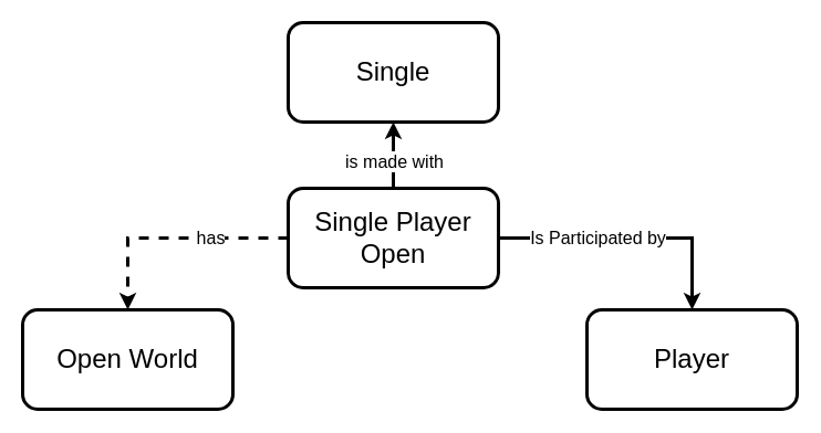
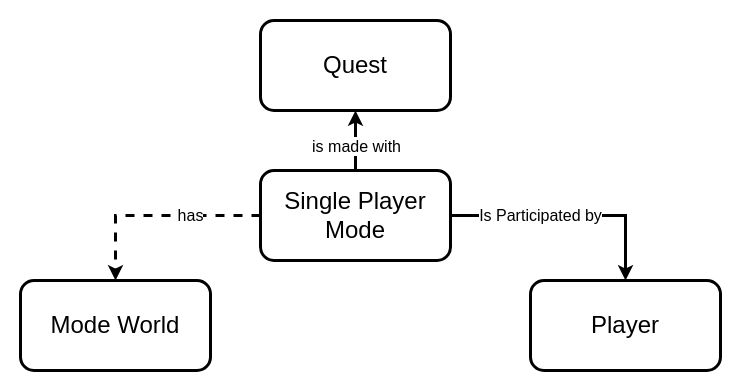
  <mxCell id="0" />
  <mxCell id="1" parent="0" />
  <mxCell id="2" value="Is Participated by" style="edgeStyle=orthogonalEdgeStyle;rounded=0;orthogonalLoop=1;jettySize=auto;html=1;exitX=1;exitY=0.5;exitDx=0;exitDy=0;entryX=0.5;entryY=0;entryDx=0;entryDy=0;fontSize=16;strokeWidth=3;" edge="1" parent="1" source="6" target="7"><mxGeometry x="-0.25" relative="1" as="geometry"><mxPoint as="offset" /></mxGeometry></mxCell>
  <mxCell id="3" value="&lt;font style=&quot;font-size: 16px&quot;&gt;has&lt;/font&gt;" style="edgeStyle=orthogonalEdgeStyle;rounded=0;orthogonalLoop=1;jettySize=auto;html=1;entryX=0.5;entryY=0;entryDx=0;entryDy=0;strokeWidth=3;dashed=1;" edge="1" parent="1" source="6" target="8"><mxGeometry x="-0.333" relative="1" as="geometry"><mxPoint as="offset" /></mxGeometry></mxCell>
  <mxCell id="4" style="edgeStyle=orthogonalEdgeStyle;rounded=0;orthogonalLoop=1;jettySize=auto;html=1;exitX=0.5;exitY=0;exitDx=0;exitDy=0;entryX=0.5;entryY=1;entryDx=0;entryDy=0;strokeWidth=3;" edge="1" parent="1" source="6" target="9"><mxGeometry relative="1" as="geometry" /></mxCell>
  <mxCell id="5" value="&lt;font style=&quot;font-size: 16px&quot;&gt;is made with&lt;br&gt;&lt;/font&gt;" style="edgeLabel;html=1;align=center;verticalAlign=middle;resizable=0;points=[];" vertex="1" connectable="0" parent="4"><mxGeometry x="-0.17" relative="1" as="geometry"><mxPoint as="offset" /></mxGeometry></mxCell>
- <mxCell id="6" value="&lt;div&gt;&lt;font style=&quot;font-size: 24px&quot;&gt;Single Player Open&lt;/font&gt;&lt;/div&gt;" style="rounded=1;whiteSpace=wrap;html=1;strokeWidth=3;" vertex="1" parent="1"><mxGeometry x="260" y="170" width="190" height="90" as="geometry" /></mxCell>
+ <mxCell id="6" value="&lt;div&gt;&lt;font style=&quot;font-size: 24px&quot;&gt;Single Player Mode&lt;/font&gt;&lt;/div&gt;" style="rounded=1;whiteSpace=wrap;html=1;strokeWidth=3;" vertex="1" parent="1"><mxGeometry x="260" y="170" width="190" height="90" as="geometry" /></mxCell>
  <mxCell id="7" value="&lt;font style=&quot;font-size: 24px&quot;&gt;Player&lt;/font&gt;" style="rounded=1;whiteSpace=wrap;html=1;strokeWidth=3;" vertex="1" parent="1"><mxGeometry x="530" y="280" width="190" height="90" as="geometry" /></mxCell>
- <mxCell id="8" value="&lt;font style=&quot;font-size: 24px&quot;&gt;Open World&lt;br&gt;&lt;/font&gt;" style="rounded=1;whiteSpace=wrap;html=1;strokeWidth=3;" vertex="1" parent="1"><mxGeometry x="20" y="280" width="190" height="90" as="geometry" /></mxCell>
- <mxCell id="9" value="&lt;font style=&quot;font-size: 24px&quot;&gt;Single&lt;/font&gt;" style="rounded=1;whiteSpace=wrap;html=1;strokeWidth=3;" vertex="1" parent="1"><mxGeometry x="260" y="20" width="190" height="90" as="geometry" /></mxCell>
+ <mxCell id="8" value="&lt;font style=&quot;font-size: 24px&quot;&gt;Mode World&lt;br&gt;&lt;/font&gt;" style="rounded=1;whiteSpace=wrap;html=1;strokeWidth=3;" vertex="1" parent="1"><mxGeometry x="20" y="280" width="190" height="90" as="geometry" /></mxCell>
+ <mxCell id="9" value="&lt;font style=&quot;font-size: 24px&quot;&gt;Quest&lt;/font&gt;" style="rounded=1;whiteSpace=wrap;html=1;strokeWidth=3;" vertex="1" parent="1"><mxGeometry x="260" y="20" width="190" height="90" as="geometry" /></mxCell>
